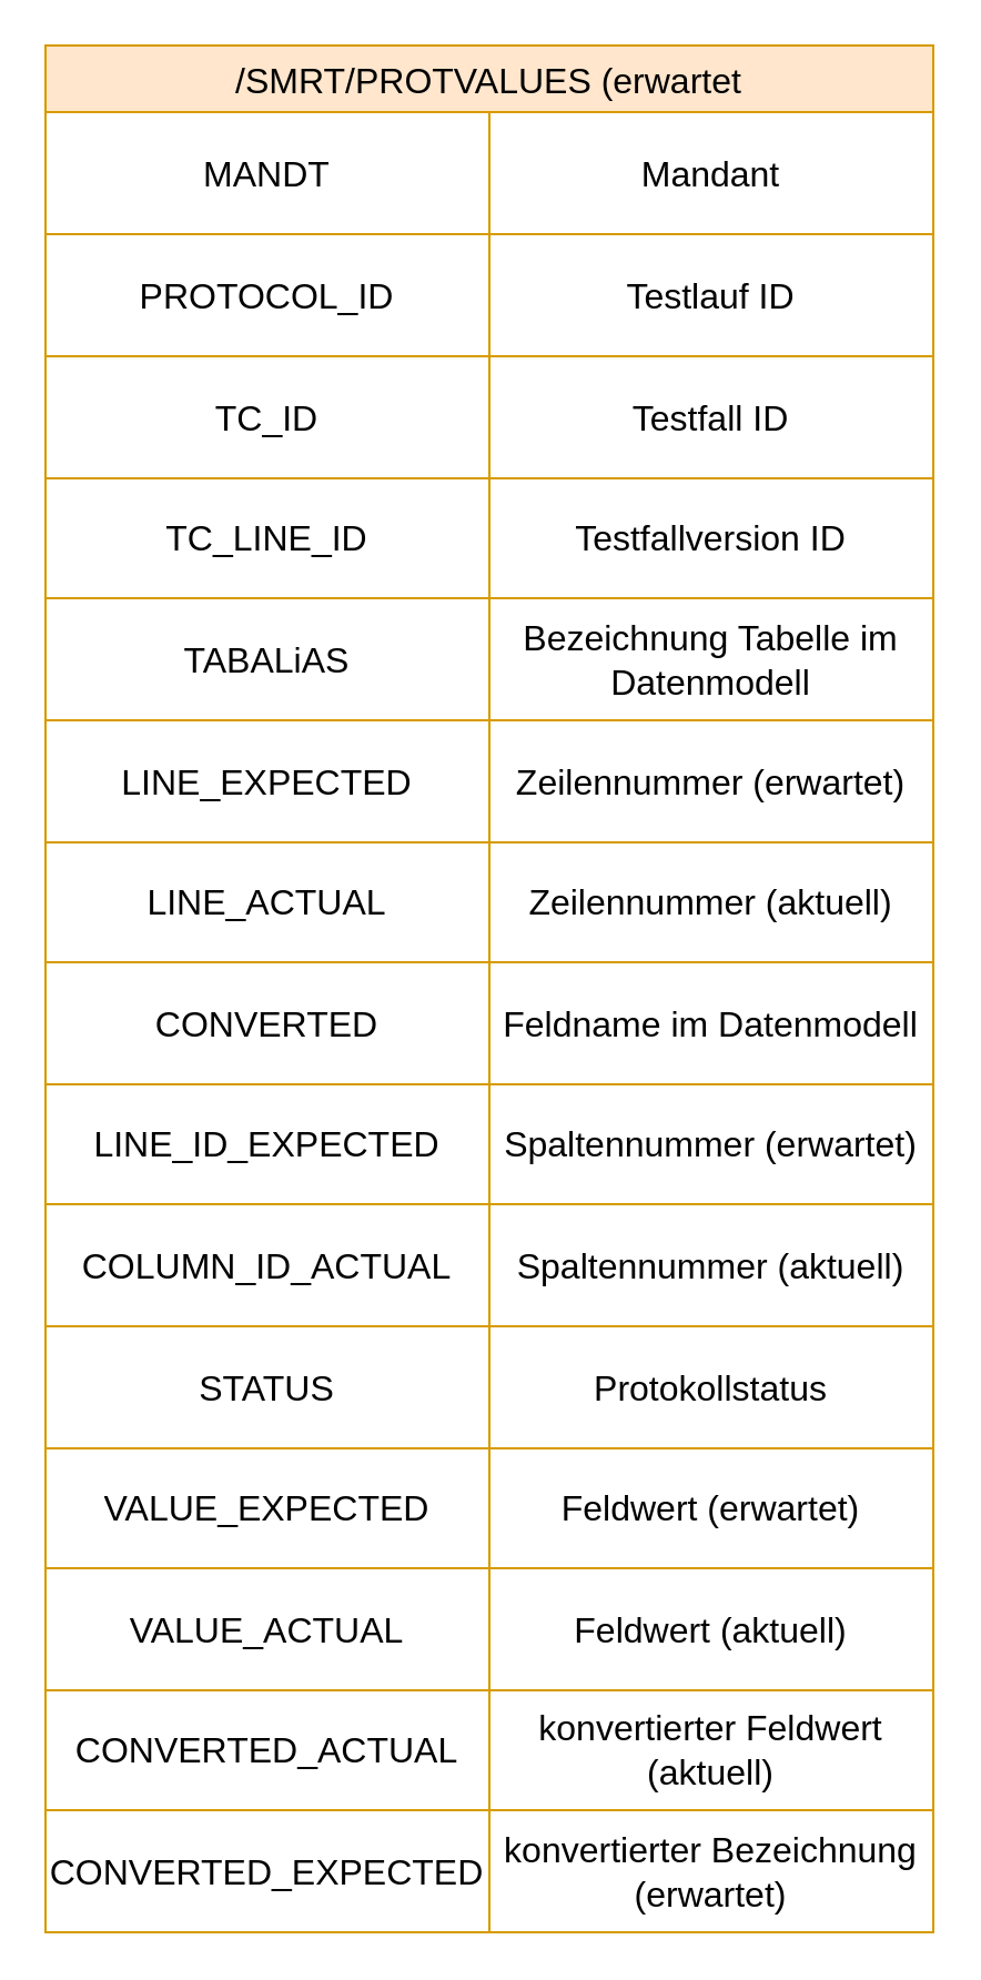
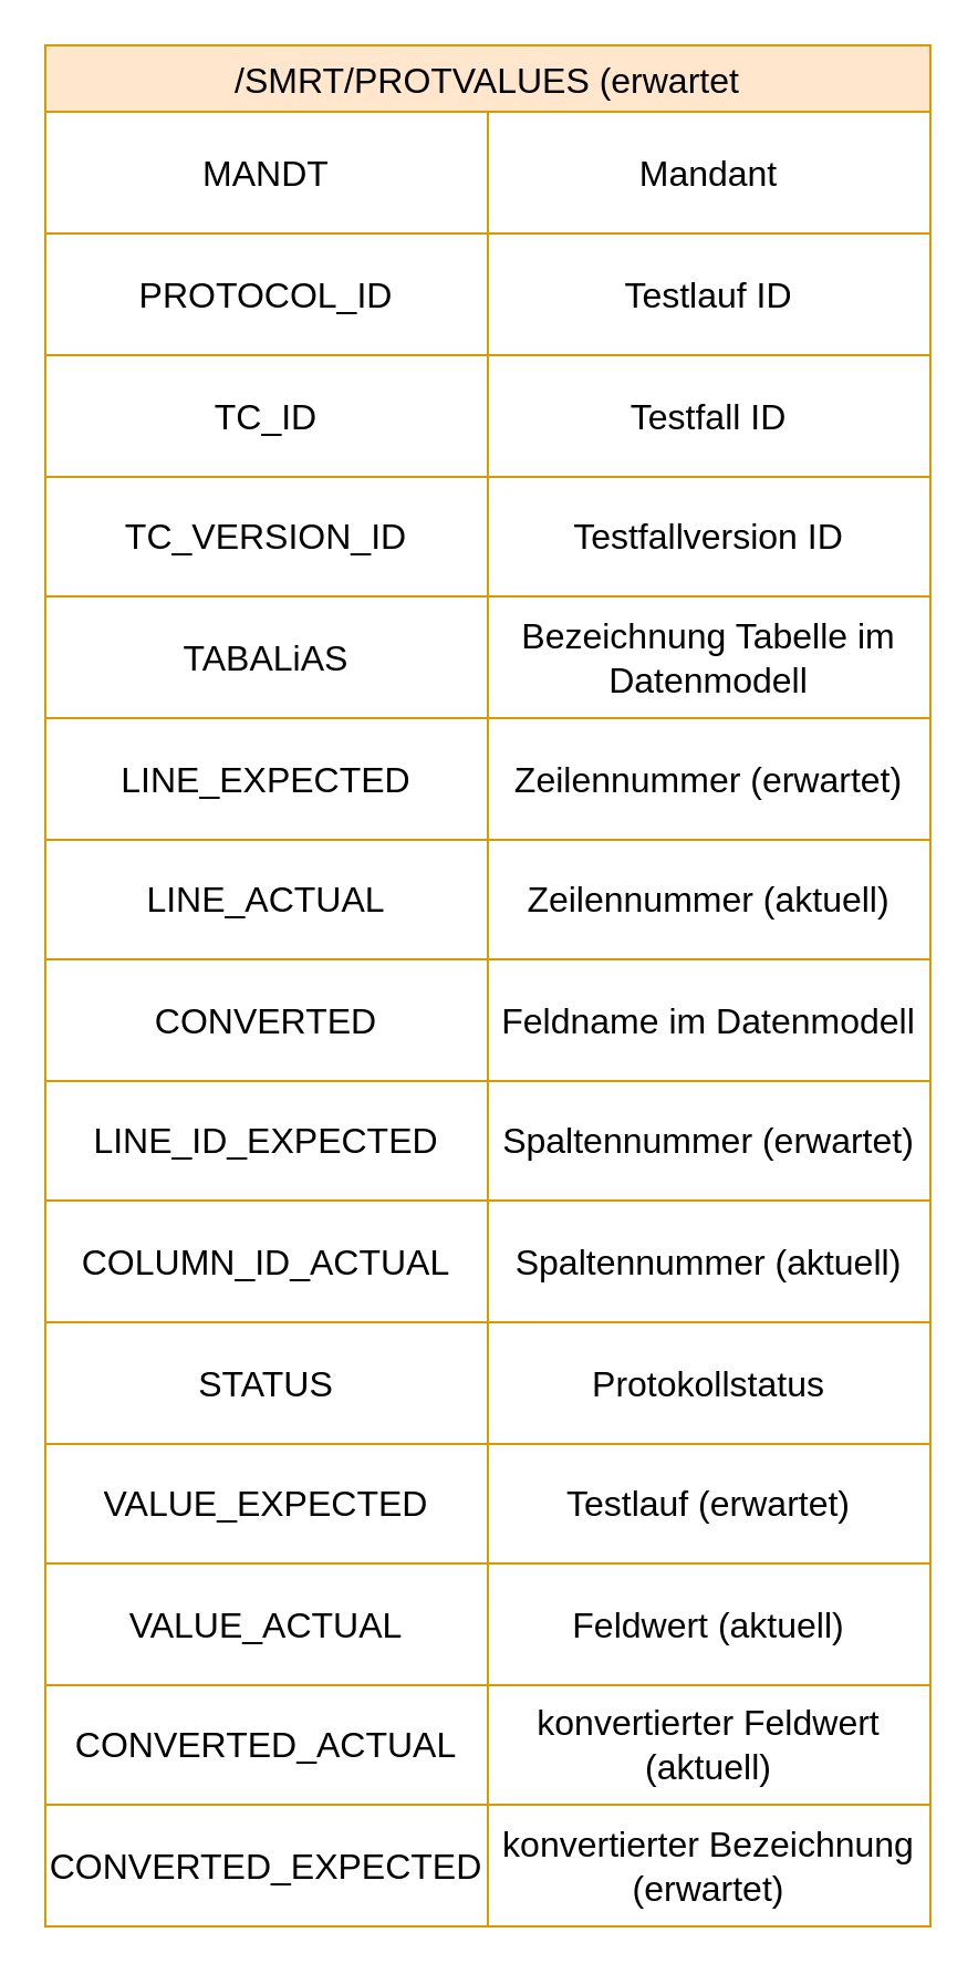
  <mxCell id="0" />
  <mxCell id="1" parent="0" />
  <mxCell id="2" value="/SMRT/PROTVALUES (erwartet" style="shape=table;startSize=30;container=1;collapsible=0;childLayout=tableLayout;strokeColor=#d79b00;fontSize=16;fillColor=#ffe6cc;" vertex="1" parent="1"><mxGeometry x="20" y="20" width="400" height="850" as="geometry" /></mxCell>
  <mxCell id="3" value="" style="shape=tableRow;horizontal=0;startSize=0;swimlaneHead=0;swimlaneBody=0;strokeColor=inherit;top=0;left=0;bottom=0;right=0;collapsible=0;dropTarget=0;fillColor=none;points=[[0,0.5],[1,0.5]];portConstraint=eastwest;fontSize=16;" vertex="1" parent="2"><mxGeometry y="30" width="400" height="55" as="geometry" /></mxCell>
  <mxCell id="4" value="MANDT" style="shape=partialRectangle;html=1;whiteSpace=wrap;connectable=0;strokeColor=inherit;overflow=hidden;fillColor=none;top=0;left=0;bottom=0;right=0;pointerEvents=1;fontSize=16;" vertex="1" parent="3"><mxGeometry width="200" height="55" as="geometry"><mxRectangle width="200" height="55" as="alternateBounds" /></mxGeometry></mxCell>
  <mxCell id="5" value="Mandant" style="shape=partialRectangle;html=1;whiteSpace=wrap;connectable=0;strokeColor=inherit;overflow=hidden;fillColor=none;top=0;left=0;bottom=0;right=0;pointerEvents=1;fontSize=16;" vertex="1" parent="3"><mxGeometry x="200" width="200" height="55" as="geometry"><mxRectangle width="200" height="55" as="alternateBounds" /></mxGeometry></mxCell>
  <mxCell id="6" value="" style="shape=tableRow;horizontal=0;startSize=0;swimlaneHead=0;swimlaneBody=0;strokeColor=inherit;top=0;left=0;bottom=0;right=0;collapsible=0;dropTarget=0;fillColor=none;points=[[0,0.5],[1,0.5]];portConstraint=eastwest;fontSize=16;" vertex="1" parent="2"><mxGeometry y="85" width="400" height="55" as="geometry" /></mxCell>
  <mxCell id="7" value="PROTOCOL_ID" style="shape=partialRectangle;html=1;whiteSpace=wrap;connectable=0;strokeColor=inherit;overflow=hidden;fillColor=none;top=0;left=0;bottom=0;right=0;pointerEvents=1;fontSize=16;" vertex="1" parent="6"><mxGeometry width="200" height="55" as="geometry"><mxRectangle width="200" height="55" as="alternateBounds" /></mxGeometry></mxCell>
  <mxCell id="8" value="Testlauf ID" style="shape=partialRectangle;html=1;whiteSpace=wrap;connectable=0;strokeColor=inherit;overflow=hidden;fillColor=none;top=0;left=0;bottom=0;right=0;pointerEvents=1;fontSize=16;" vertex="1" parent="6"><mxGeometry x="200" width="200" height="55" as="geometry"><mxRectangle width="200" height="55" as="alternateBounds" /></mxGeometry></mxCell>
  <mxCell id="9" value="" style="shape=tableRow;horizontal=0;startSize=0;swimlaneHead=0;swimlaneBody=0;strokeColor=inherit;top=0;left=0;bottom=0;right=0;collapsible=0;dropTarget=0;fillColor=none;points=[[0,0.5],[1,0.5]];portConstraint=eastwest;fontSize=16;" vertex="1" parent="2"><mxGeometry y="140" width="400" height="55" as="geometry" /></mxCell>
  <mxCell id="10" value="TC_ID" style="shape=partialRectangle;html=1;whiteSpace=wrap;connectable=0;strokeColor=inherit;overflow=hidden;fillColor=none;top=0;left=0;bottom=0;right=0;pointerEvents=1;fontSize=16;" vertex="1" parent="9"><mxGeometry width="200" height="55" as="geometry"><mxRectangle width="200" height="55" as="alternateBounds" /></mxGeometry></mxCell>
  <mxCell id="11" value="Testfall ID" style="shape=partialRectangle;html=1;whiteSpace=wrap;connectable=0;strokeColor=inherit;overflow=hidden;fillColor=none;top=0;left=0;bottom=0;right=0;pointerEvents=1;fontSize=16;" vertex="1" parent="9"><mxGeometry x="200" width="200" height="55" as="geometry"><mxRectangle width="200" height="55" as="alternateBounds" /></mxGeometry></mxCell>
  <mxCell id="12" style="shape=tableRow;horizontal=0;startSize=0;swimlaneHead=0;swimlaneBody=0;strokeColor=inherit;top=0;left=0;bottom=0;right=0;collapsible=0;dropTarget=0;fillColor=none;points=[[0,0.5],[1,0.5]];portConstraint=eastwest;fontSize=16;" vertex="1" parent="2"><mxGeometry y="195" width="400" height="54" as="geometry" /></mxCell>
- <mxCell id="13" value="TC_LINE_ID" style="shape=partialRectangle;html=1;whiteSpace=wrap;connectable=0;strokeColor=inherit;overflow=hidden;fillColor=none;top=0;left=0;bottom=0;right=0;pointerEvents=1;fontSize=16;" vertex="1" parent="12"><mxGeometry width="200" height="54" as="geometry"><mxRectangle width="200" height="54" as="alternateBounds" /></mxGeometry></mxCell>
+ <mxCell id="13" value="TC_VERSION_ID" style="shape=partialRectangle;html=1;whiteSpace=wrap;connectable=0;strokeColor=inherit;overflow=hidden;fillColor=none;top=0;left=0;bottom=0;right=0;pointerEvents=1;fontSize=16;" vertex="1" parent="12"><mxGeometry width="200" height="54" as="geometry"><mxRectangle width="200" height="54" as="alternateBounds" /></mxGeometry></mxCell>
  <mxCell id="14" value="Testfallversion ID" style="shape=partialRectangle;html=1;whiteSpace=wrap;connectable=0;strokeColor=inherit;overflow=hidden;fillColor=none;top=0;left=0;bottom=0;right=0;pointerEvents=1;fontSize=16;" vertex="1" parent="12"><mxGeometry x="200" width="200" height="54" as="geometry"><mxRectangle width="200" height="54" as="alternateBounds" /></mxGeometry></mxCell>
  <mxCell id="15" style="shape=tableRow;horizontal=0;startSize=0;swimlaneHead=0;swimlaneBody=0;strokeColor=inherit;top=0;left=0;bottom=0;right=0;collapsible=0;dropTarget=0;fillColor=none;points=[[0,0.5],[1,0.5]];portConstraint=eastwest;fontSize=16;" vertex="1" parent="2"><mxGeometry y="249" width="400" height="55" as="geometry" /></mxCell>
  <mxCell id="16" value="TABALiAS" style="shape=partialRectangle;html=1;whiteSpace=wrap;connectable=0;strokeColor=inherit;overflow=hidden;fillColor=none;top=0;left=0;bottom=0;right=0;pointerEvents=1;fontSize=16;" vertex="1" parent="15"><mxGeometry width="200" height="55" as="geometry"><mxRectangle width="200" height="55" as="alternateBounds" /></mxGeometry></mxCell>
  <mxCell id="17" value="Bezeichnung Tabelle im Datenmodell" style="shape=partialRectangle;html=1;whiteSpace=wrap;connectable=0;strokeColor=inherit;overflow=hidden;fillColor=none;top=0;left=0;bottom=0;right=0;pointerEvents=1;fontSize=16;" vertex="1" parent="15"><mxGeometry x="200" width="200" height="55" as="geometry"><mxRectangle width="200" height="55" as="alternateBounds" /></mxGeometry></mxCell>
  <mxCell id="18" style="shape=tableRow;horizontal=0;startSize=0;swimlaneHead=0;swimlaneBody=0;strokeColor=inherit;top=0;left=0;bottom=0;right=0;collapsible=0;dropTarget=0;fillColor=none;points=[[0,0.5],[1,0.5]];portConstraint=eastwest;fontSize=16;" vertex="1" parent="2"><mxGeometry y="304" width="400" height="55" as="geometry" /></mxCell>
  <mxCell id="19" value="LINE_EXPECTED" style="shape=partialRectangle;html=1;whiteSpace=wrap;connectable=0;strokeColor=inherit;overflow=hidden;fillColor=none;top=0;left=0;bottom=0;right=0;pointerEvents=1;fontSize=16;" vertex="1" parent="18"><mxGeometry width="200" height="55" as="geometry"><mxRectangle width="200" height="55" as="alternateBounds" /></mxGeometry></mxCell>
  <mxCell id="20" value="Zeilennummer (erwartet)" style="shape=partialRectangle;html=1;whiteSpace=wrap;connectable=0;strokeColor=inherit;overflow=hidden;fillColor=none;top=0;left=0;bottom=0;right=0;pointerEvents=1;fontSize=16;" vertex="1" parent="18"><mxGeometry x="200" width="200" height="55" as="geometry"><mxRectangle width="200" height="55" as="alternateBounds" /></mxGeometry></mxCell>
  <mxCell id="21" style="shape=tableRow;horizontal=0;startSize=0;swimlaneHead=0;swimlaneBody=0;strokeColor=inherit;top=0;left=0;bottom=0;right=0;collapsible=0;dropTarget=0;fillColor=none;points=[[0,0.5],[1,0.5]];portConstraint=eastwest;fontSize=16;" vertex="1" parent="2"><mxGeometry y="359" width="400" height="54" as="geometry" /></mxCell>
  <mxCell id="22" value="LINE_ACTUAL" style="shape=partialRectangle;html=1;whiteSpace=wrap;connectable=0;strokeColor=inherit;overflow=hidden;fillColor=none;top=0;left=0;bottom=0;right=0;pointerEvents=1;fontSize=16;" vertex="1" parent="21"><mxGeometry width="200" height="54" as="geometry"><mxRectangle width="200" height="54" as="alternateBounds" /></mxGeometry></mxCell>
  <mxCell id="23" value="Zeilennummer (aktuell)" style="shape=partialRectangle;html=1;whiteSpace=wrap;connectable=0;strokeColor=inherit;overflow=hidden;fillColor=none;top=0;left=0;bottom=0;right=0;pointerEvents=1;fontSize=16;" vertex="1" parent="21"><mxGeometry x="200" width="200" height="54" as="geometry"><mxRectangle width="200" height="54" as="alternateBounds" /></mxGeometry></mxCell>
  <mxCell id="24" style="shape=tableRow;horizontal=0;startSize=0;swimlaneHead=0;swimlaneBody=0;strokeColor=inherit;top=0;left=0;bottom=0;right=0;collapsible=0;dropTarget=0;fillColor=none;points=[[0,0.5],[1,0.5]];portConstraint=eastwest;fontSize=16;" vertex="1" parent="2"><mxGeometry y="413" width="400" height="55" as="geometry" /></mxCell>
  <mxCell id="25" value="CONVERTED" style="shape=partialRectangle;html=1;whiteSpace=wrap;connectable=0;strokeColor=inherit;overflow=hidden;fillColor=none;top=0;left=0;bottom=0;right=0;pointerEvents=1;fontSize=16;" vertex="1" parent="24"><mxGeometry width="200" height="55" as="geometry"><mxRectangle width="200" height="55" as="alternateBounds" /></mxGeometry></mxCell>
  <mxCell id="26" value="Feldname im Datenmodell" style="shape=partialRectangle;html=1;whiteSpace=wrap;connectable=0;strokeColor=inherit;overflow=hidden;fillColor=none;top=0;left=0;bottom=0;right=0;pointerEvents=1;fontSize=16;" vertex="1" parent="24"><mxGeometry x="200" width="200" height="55" as="geometry"><mxRectangle width="200" height="55" as="alternateBounds" /></mxGeometry></mxCell>
  <mxCell id="27" style="shape=tableRow;horizontal=0;startSize=0;swimlaneHead=0;swimlaneBody=0;strokeColor=inherit;top=0;left=0;bottom=0;right=0;collapsible=0;dropTarget=0;fillColor=none;points=[[0,0.5],[1,0.5]];portConstraint=eastwest;fontSize=16;" vertex="1" parent="2"><mxGeometry y="468" width="400" height="54" as="geometry" /></mxCell>
  <mxCell id="28" value="LINE_ID_EXPECTED" style="shape=partialRectangle;html=1;whiteSpace=wrap;connectable=0;strokeColor=inherit;overflow=hidden;fillColor=none;top=0;left=0;bottom=0;right=0;pointerEvents=1;fontSize=16;" vertex="1" parent="27"><mxGeometry width="200" height="54" as="geometry"><mxRectangle width="200" height="54" as="alternateBounds" /></mxGeometry></mxCell>
  <mxCell id="29" value="Spaltennummer (erwartet)" style="shape=partialRectangle;html=1;whiteSpace=wrap;connectable=0;strokeColor=inherit;overflow=hidden;fillColor=none;top=0;left=0;bottom=0;right=0;pointerEvents=1;fontSize=16;" vertex="1" parent="27"><mxGeometry x="200" width="200" height="54" as="geometry"><mxRectangle width="200" height="54" as="alternateBounds" /></mxGeometry></mxCell>
  <mxCell id="30" style="shape=tableRow;horizontal=0;startSize=0;swimlaneHead=0;swimlaneBody=0;strokeColor=inherit;top=0;left=0;bottom=0;right=0;collapsible=0;dropTarget=0;fillColor=none;points=[[0,0.5],[1,0.5]];portConstraint=eastwest;fontSize=16;" vertex="1" parent="2"><mxGeometry y="522" width="400" height="55" as="geometry" /></mxCell>
  <mxCell id="31" value="COLUMN_ID_ACTUAL" style="shape=partialRectangle;html=1;whiteSpace=wrap;connectable=0;strokeColor=inherit;overflow=hidden;fillColor=none;top=0;left=0;bottom=0;right=0;pointerEvents=1;fontSize=16;" vertex="1" parent="30"><mxGeometry width="200" height="55" as="geometry"><mxRectangle width="200" height="55" as="alternateBounds" /></mxGeometry></mxCell>
  <mxCell id="32" value="Spaltennummer (aktuell)" style="shape=partialRectangle;html=1;whiteSpace=wrap;connectable=0;strokeColor=inherit;overflow=hidden;fillColor=none;top=0;left=0;bottom=0;right=0;pointerEvents=1;fontSize=16;" vertex="1" parent="30"><mxGeometry x="200" width="200" height="55" as="geometry"><mxRectangle width="200" height="55" as="alternateBounds" /></mxGeometry></mxCell>
  <mxCell id="33" style="shape=tableRow;horizontal=0;startSize=0;swimlaneHead=0;swimlaneBody=0;strokeColor=inherit;top=0;left=0;bottom=0;right=0;collapsible=0;dropTarget=0;fillColor=none;points=[[0,0.5],[1,0.5]];portConstraint=eastwest;fontSize=16;" vertex="1" parent="2"><mxGeometry y="577" width="400" height="55" as="geometry" /></mxCell>
  <mxCell id="34" value="STATUS" style="shape=partialRectangle;html=1;whiteSpace=wrap;connectable=0;strokeColor=inherit;overflow=hidden;fillColor=none;top=0;left=0;bottom=0;right=0;pointerEvents=1;fontSize=16;" vertex="1" parent="33"><mxGeometry width="200" height="55" as="geometry"><mxRectangle width="200" height="55" as="alternateBounds" /></mxGeometry></mxCell>
  <mxCell id="35" value="Protokollstatus" style="shape=partialRectangle;html=1;whiteSpace=wrap;connectable=0;strokeColor=inherit;overflow=hidden;fillColor=none;top=0;left=0;bottom=0;right=0;pointerEvents=1;fontSize=16;" vertex="1" parent="33"><mxGeometry x="200" width="200" height="55" as="geometry"><mxRectangle width="200" height="55" as="alternateBounds" /></mxGeometry></mxCell>
  <mxCell id="36" style="shape=tableRow;horizontal=0;startSize=0;swimlaneHead=0;swimlaneBody=0;strokeColor=inherit;top=0;left=0;bottom=0;right=0;collapsible=0;dropTarget=0;fillColor=none;points=[[0,0.5],[1,0.5]];portConstraint=eastwest;fontSize=16;" vertex="1" parent="2"><mxGeometry y="632" width="400" height="54" as="geometry" /></mxCell>
  <mxCell id="37" value="VALUE_EXPECTED" style="shape=partialRectangle;html=1;whiteSpace=wrap;connectable=0;strokeColor=inherit;overflow=hidden;fillColor=none;top=0;left=0;bottom=0;right=0;pointerEvents=1;fontSize=16;" vertex="1" parent="36"><mxGeometry width="200" height="54" as="geometry"><mxRectangle width="200" height="54" as="alternateBounds" /></mxGeometry></mxCell>
- <mxCell id="38" value="Feldwert (erwartet)" style="shape=partialRectangle;html=1;whiteSpace=wrap;connectable=0;strokeColor=inherit;overflow=hidden;fillColor=none;top=0;left=0;bottom=0;right=0;pointerEvents=1;fontSize=16;" vertex="1" parent="36"><mxGeometry x="200" width="200" height="54" as="geometry"><mxRectangle width="200" height="54" as="alternateBounds" /></mxGeometry></mxCell>
+ <mxCell id="38" value="Testlauf (erwartet)" style="shape=partialRectangle;html=1;whiteSpace=wrap;connectable=0;strokeColor=inherit;overflow=hidden;fillColor=none;top=0;left=0;bottom=0;right=0;pointerEvents=1;fontSize=16;" vertex="1" parent="36"><mxGeometry x="200" width="200" height="54" as="geometry"><mxRectangle width="200" height="54" as="alternateBounds" /></mxGeometry></mxCell>
  <mxCell id="39" style="shape=tableRow;horizontal=0;startSize=0;swimlaneHead=0;swimlaneBody=0;strokeColor=inherit;top=0;left=0;bottom=0;right=0;collapsible=0;dropTarget=0;fillColor=none;points=[[0,0.5],[1,0.5]];portConstraint=eastwest;fontSize=16;" vertex="1" parent="2"><mxGeometry y="686" width="400" height="55" as="geometry" /></mxCell>
  <mxCell id="40" value="VALUE_ACTUAL" style="shape=partialRectangle;html=1;whiteSpace=wrap;connectable=0;strokeColor=inherit;overflow=hidden;fillColor=none;top=0;left=0;bottom=0;right=0;pointerEvents=1;fontSize=16;" vertex="1" parent="39"><mxGeometry width="200" height="55" as="geometry"><mxRectangle width="200" height="55" as="alternateBounds" /></mxGeometry></mxCell>
  <mxCell id="41" value="Feldwert (aktuell)" style="shape=partialRectangle;html=1;whiteSpace=wrap;connectable=0;strokeColor=inherit;overflow=hidden;fillColor=none;top=0;left=0;bottom=0;right=0;pointerEvents=1;fontSize=16;" vertex="1" parent="39"><mxGeometry x="200" width="200" height="55" as="geometry"><mxRectangle width="200" height="55" as="alternateBounds" /></mxGeometry></mxCell>
  <mxCell id="42" style="shape=tableRow;horizontal=0;startSize=0;swimlaneHead=0;swimlaneBody=0;strokeColor=inherit;top=0;left=0;bottom=0;right=0;collapsible=0;dropTarget=0;fillColor=none;points=[[0,0.5],[1,0.5]];portConstraint=eastwest;fontSize=16;" vertex="1" parent="2"><mxGeometry y="741" width="400" height="54" as="geometry" /></mxCell>
  <mxCell id="43" value="CONVERTED_ACTUAL" style="shape=partialRectangle;html=1;whiteSpace=wrap;connectable=0;strokeColor=inherit;overflow=hidden;fillColor=none;top=0;left=0;bottom=0;right=0;pointerEvents=1;fontSize=16;" vertex="1" parent="42"><mxGeometry width="200" height="54" as="geometry"><mxRectangle width="200" height="54" as="alternateBounds" /></mxGeometry></mxCell>
  <mxCell id="44" value="konvertierter Feldwert (aktuell)" style="shape=partialRectangle;html=1;whiteSpace=wrap;connectable=0;strokeColor=inherit;overflow=hidden;fillColor=none;top=0;left=0;bottom=0;right=0;pointerEvents=1;fontSize=16;" vertex="1" parent="42"><mxGeometry x="200" width="200" height="54" as="geometry"><mxRectangle width="200" height="54" as="alternateBounds" /></mxGeometry></mxCell>
  <mxCell id="45" style="shape=tableRow;horizontal=0;startSize=0;swimlaneHead=0;swimlaneBody=0;strokeColor=inherit;top=0;left=0;bottom=0;right=0;collapsible=0;dropTarget=0;fillColor=none;points=[[0,0.5],[1,0.5]];portConstraint=eastwest;fontSize=16;" vertex="1" parent="2"><mxGeometry y="795" width="400" height="55" as="geometry" /></mxCell>
  <mxCell id="46" value="CONVERTED_EXPECTED" style="shape=partialRectangle;html=1;whiteSpace=wrap;connectable=0;strokeColor=inherit;overflow=hidden;fillColor=none;top=0;left=0;bottom=0;right=0;pointerEvents=1;fontSize=16;" vertex="1" parent="45"><mxGeometry width="200" height="55" as="geometry"><mxRectangle width="200" height="55" as="alternateBounds" /></mxGeometry></mxCell>
  <mxCell id="47" value="konvertierter Bezeichnung (erwartet)" style="shape=partialRectangle;html=1;whiteSpace=wrap;connectable=0;strokeColor=inherit;overflow=hidden;fillColor=none;top=0;left=0;bottom=0;right=0;pointerEvents=1;fontSize=16;" vertex="1" parent="45"><mxGeometry x="200" width="200" height="55" as="geometry"><mxRectangle width="200" height="55" as="alternateBounds" /></mxGeometry></mxCell>
